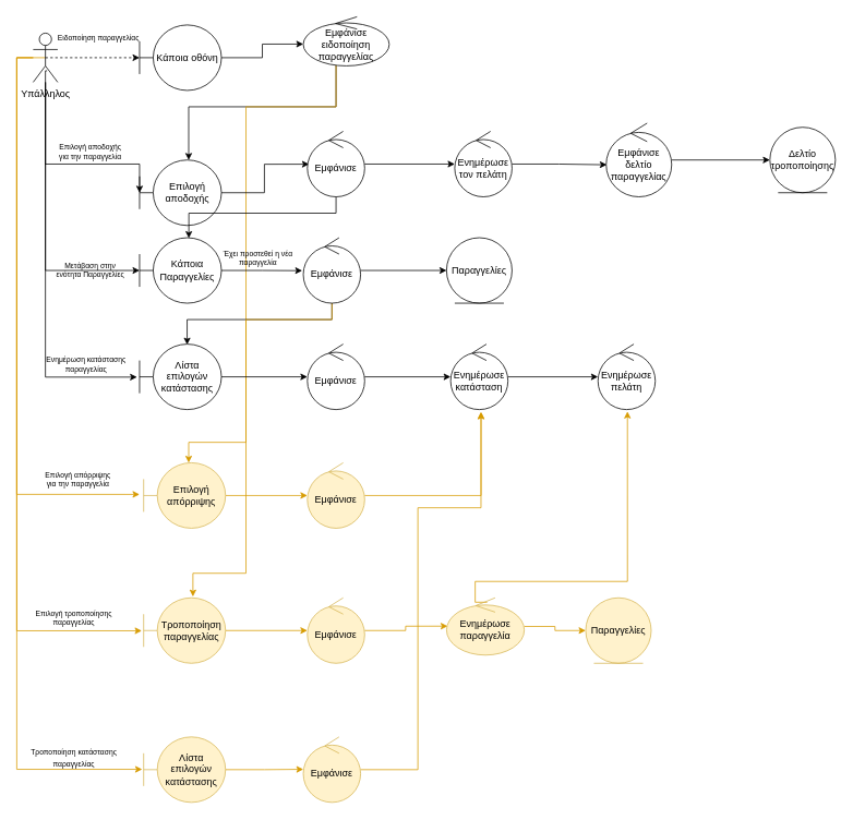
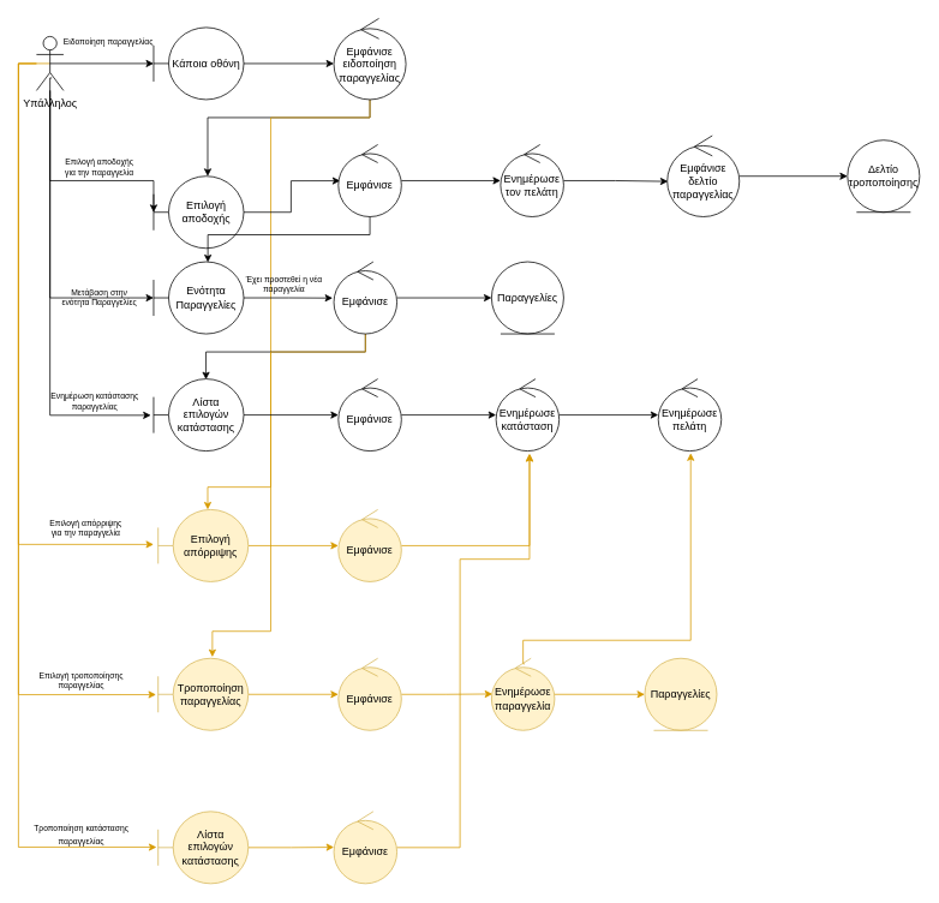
  <mxCell id="0" />
  <mxCell id="1" parent="0" />
- <mxCell id="2" style="edgeStyle=orthogonalEdgeStyle;rounded=0;orthogonalLoop=1;jettySize=auto;html=1;entryX=0;entryY=0.5;entryDx=0;entryDy=0;entryPerimeter=0;exitX=0.5;exitY=0.5;exitDx=0;exitDy=0;exitPerimeter=0;dashed=1;" parent="1" source="9" target="11" edge="1"><mxGeometry relative="1" as="geometry" /></mxCell>
+ <mxCell id="2" style="edgeStyle=orthogonalEdgeStyle;rounded=0;orthogonalLoop=1;jettySize=auto;html=1;entryX=0;entryY=0.5;entryDx=0;entryDy=0;entryPerimeter=0;exitX=0.5;exitY=0.5;exitDx=0;exitDy=0;exitPerimeter=0;" parent="1" source="9" target="11" edge="1"><mxGeometry relative="1" as="geometry" /></mxCell>
  <mxCell id="3" style="edgeStyle=orthogonalEdgeStyle;rounded=0;orthogonalLoop=1;jettySize=auto;html=1;entryX=0;entryY=0.5;entryDx=0;entryDy=0;entryPerimeter=0;exitX=0.567;exitY=0.767;exitDx=0;exitDy=0;exitPerimeter=0;" parent="1" source="9" target="16" edge="1"><mxGeometry relative="1" as="geometry"><Array as="points"><mxPoint x="55" y="86" /><mxPoint x="55" y="200" /></Array></mxGeometry></mxCell>
  <mxCell id="4" style="edgeStyle=orthogonalEdgeStyle;rounded=0;orthogonalLoop=1;jettySize=auto;html=1;entryX=0;entryY=0.5;entryDx=0;entryDy=0;entryPerimeter=0;" parent="1" source="9" target="26" edge="1"><mxGeometry relative="1" as="geometry"><Array as="points"><mxPoint x="55" y="330" /></Array></mxGeometry></mxCell>
  <mxCell id="5" style="edgeStyle=orthogonalEdgeStyle;rounded=0;orthogonalLoop=1;jettySize=auto;html=1;entryX=-0.031;entryY=0.504;entryDx=0;entryDy=0;entryPerimeter=0;" parent="1" source="9" target="33" edge="1"><mxGeometry relative="1" as="geometry"><Array as="points"><mxPoint x="55" y="460" /></Array></mxGeometry></mxCell>
  <mxCell id="6" style="edgeStyle=orthogonalEdgeStyle;rounded=0;orthogonalLoop=1;jettySize=auto;html=1;entryX=-0.05;entryY=0.483;entryDx=0;entryDy=0;entryPerimeter=0;fillColor=#ffe6cc;strokeColor=#d79b00;exitX=0.5;exitY=0.5;exitDx=0;exitDy=0;exitPerimeter=0;" edge="1" parent="1" source="9" target="40"><mxGeometry relative="1" as="geometry"><Array as="points"><mxPoint x="20" y="70" /><mxPoint x="20" y="604" /></Array></mxGeometry></mxCell>
  <mxCell id="7" style="edgeStyle=orthogonalEdgeStyle;rounded=0;orthogonalLoop=1;jettySize=auto;html=1;entryX=-0.023;entryY=0.504;entryDx=0;entryDy=0;entryPerimeter=0;fillColor=#ffe6cc;strokeColor=#d79b00;" edge="1" parent="1" source="9" target="44"><mxGeometry relative="1" as="geometry"><Array as="points"><mxPoint x="20" y="70" /><mxPoint x="20" y="770" /></Array></mxGeometry></mxCell>
  <mxCell id="8" style="edgeStyle=orthogonalEdgeStyle;rounded=0;orthogonalLoop=1;jettySize=auto;html=1;entryX=-0.018;entryY=0.495;entryDx=0;entryDy=0;entryPerimeter=0;fontSize=12;fillColor=#ffe6cc;strokeColor=#d79b00;" edge="1" parent="1" source="9" target="59"><mxGeometry relative="1" as="geometry"><Array as="points"><mxPoint x="20" y="70" /><mxPoint x="20" y="940" /></Array></mxGeometry></mxCell>
  <mxCell id="9" value="Υπάλληλος" style="shape=umlActor;verticalLabelPosition=bottom;verticalAlign=top;html=1;" parent="1" vertex="1"><mxGeometry x="40" y="40" width="30" height="60" as="geometry" /></mxCell>
  <mxCell id="10" style="edgeStyle=orthogonalEdgeStyle;rounded=0;orthogonalLoop=1;jettySize=auto;html=1;entryX=0;entryY=0.556;entryDx=0;entryDy=0;entryPerimeter=0;" parent="1" source="11" target="14" edge="1"><mxGeometry relative="1" as="geometry" /></mxCell>
  <mxCell id="11" value="Κάποια οθόνη" style="shape=umlBoundary;whiteSpace=wrap;html=1;" parent="1" vertex="1"><mxGeometry x="170" y="30" width="100" height="80" as="geometry" /></mxCell>
  <mxCell id="12" style="edgeStyle=orthogonalEdgeStyle;rounded=0;orthogonalLoop=1;jettySize=auto;html=1;entryX=0.6;entryY=0;entryDx=0;entryDy=0;entryPerimeter=0;" parent="1" source="14" target="16" edge="1"><mxGeometry relative="1" as="geometry"><Array as="points"><mxPoint x="410" y="130" /><mxPoint x="230" y="130" /></Array></mxGeometry></mxCell>
  <mxCell id="13" style="edgeStyle=orthogonalEdgeStyle;rounded=0;orthogonalLoop=1;jettySize=auto;html=1;fillColor=#ffe6cc;strokeColor=#d79b00;" edge="1" parent="1" source="14" target="40"><mxGeometry relative="1" as="geometry"><Array as="points"><mxPoint x="410" y="130" /><mxPoint x="300" y="130" /><mxPoint x="300" y="540" /><mxPoint x="230" y="540" /></Array></mxGeometry></mxCell>
- <mxCell id="14" value="Εμφάνισε ειδοποίηση παραγγελίας" style="ellipse;shape=umlControl;whiteSpace=wrap;html=1;" parent="1" vertex="1"><mxGeometry x="370" y="20" width="105" height="60" as="geometry" /></mxCell>
+ <mxCell id="14" value="Εμφάνισε ειδοποίηση παραγγελίας" style="ellipse;shape=umlControl;whiteSpace=wrap;html=1;" parent="1" vertex="1"><mxGeometry x="370" y="20" width="80" height="90" as="geometry" /></mxCell>
  <mxCell id="15" style="edgeStyle=orthogonalEdgeStyle;rounded=0;orthogonalLoop=1;jettySize=auto;html=1;entryX=0.029;entryY=0.502;entryDx=0;entryDy=0;entryPerimeter=0;" parent="1" source="16" target="19" edge="1"><mxGeometry relative="1" as="geometry" /></mxCell>
  <mxCell id="16" value="Επιλογή αποδοχής" style="shape=umlBoundary;whiteSpace=wrap;html=1;" parent="1" vertex="1"><mxGeometry x="170" y="195" width="100" height="80" as="geometry" /></mxCell>
  <mxCell id="17" style="edgeStyle=orthogonalEdgeStyle;rounded=0;orthogonalLoop=1;jettySize=auto;html=1;" parent="1" source="19" target="21" edge="1"><mxGeometry relative="1" as="geometry" /></mxCell>
  <mxCell id="18" style="edgeStyle=orthogonalEdgeStyle;rounded=0;orthogonalLoop=1;jettySize=auto;html=1;entryX=0.602;entryY=0.007;entryDx=0;entryDy=0;entryPerimeter=0;" parent="1" source="19" target="26" edge="1"><mxGeometry relative="1" as="geometry"><Array as="points"><mxPoint x="410" y="260" /><mxPoint x="230" y="260" /></Array></mxGeometry></mxCell>
  <mxCell id="19" value="Εμφάνισε" style="ellipse;shape=umlControl;whiteSpace=wrap;html=1;" parent="1" vertex="1"><mxGeometry x="375" y="160" width="70" height="80" as="geometry" /></mxCell>
  <mxCell id="20" style="edgeStyle=orthogonalEdgeStyle;rounded=0;orthogonalLoop=1;jettySize=auto;html=1;entryX=0.01;entryY=0.565;entryDx=0;entryDy=0;entryPerimeter=0;" parent="1" source="21" target="23" edge="1"><mxGeometry relative="1" as="geometry" /></mxCell>
  <mxCell id="21" value="Ενημέρωσε τον πελάτη" style="ellipse;shape=umlControl;whiteSpace=wrap;html=1;" parent="1" vertex="1"><mxGeometry x="555" y="160" width="70" height="80" as="geometry" /></mxCell>
  <mxCell id="22" style="edgeStyle=orthogonalEdgeStyle;rounded=0;orthogonalLoop=1;jettySize=auto;html=1;entryX=0;entryY=0.5;entryDx=0;entryDy=0;" parent="1" source="23" target="24" edge="1"><mxGeometry relative="1" as="geometry" /></mxCell>
  <mxCell id="23" value="Εμφάνισε δελτίο παραγγελίας" style="ellipse;shape=umlControl;whiteSpace=wrap;html=1;" parent="1" vertex="1"><mxGeometry x="740" y="150" width="80" height="90" as="geometry" /></mxCell>
  <mxCell id="24" value="Δελτίο τροποποίησης" style="ellipse;shape=umlEntity;whiteSpace=wrap;html=1;" parent="1" vertex="1"><mxGeometry x="940" y="155" width="80" height="80" as="geometry" /></mxCell>
  <mxCell id="25" style="edgeStyle=orthogonalEdgeStyle;rounded=0;orthogonalLoop=1;jettySize=auto;html=1;entryX=-0.019;entryY=0.503;entryDx=0;entryDy=0;entryPerimeter=0;" parent="1" source="26" target="30" edge="1"><mxGeometry relative="1" as="geometry" /></mxCell>
- <mxCell id="26" value="Κάποια Παραγγελίες" style="shape=umlBoundary;whiteSpace=wrap;html=1;" parent="1" vertex="1"><mxGeometry x="170" y="290" width="100" height="80" as="geometry" /></mxCell>
+ <mxCell id="26" value="Ενότητα Παραγγελίες" style="shape=umlBoundary;whiteSpace=wrap;html=1;" parent="1" vertex="1"><mxGeometry x="170" y="290" width="100" height="80" as="geometry" /></mxCell>
  <mxCell id="27" style="edgeStyle=orthogonalEdgeStyle;rounded=0;orthogonalLoop=1;jettySize=auto;html=1;entryX=0;entryY=0.5;entryDx=0;entryDy=0;" parent="1" source="30" target="31" edge="1"><mxGeometry relative="1" as="geometry" /></mxCell>
  <mxCell id="28" style="edgeStyle=orthogonalEdgeStyle;rounded=0;orthogonalLoop=1;jettySize=auto;html=1;entryX=0.581;entryY=0.008;entryDx=0;entryDy=0;entryPerimeter=0;" parent="1" source="30" target="33" edge="1"><mxGeometry relative="1" as="geometry"><Array as="points"><mxPoint x="405" y="390" /><mxPoint x="228" y="390" /></Array></mxGeometry></mxCell>
  <mxCell id="29" style="edgeStyle=orthogonalEdgeStyle;rounded=0;orthogonalLoop=1;jettySize=auto;html=1;entryX=0.602;entryY=-0.018;entryDx=0;entryDy=0;entryPerimeter=0;fillColor=#ffe6cc;strokeColor=#d79b00;" edge="1" parent="1" source="30" target="44"><mxGeometry relative="1" as="geometry"><Array as="points"><mxPoint x="405" y="390" /><mxPoint x="300" y="390" /><mxPoint x="300" y="700" /><mxPoint x="235" y="700" /></Array></mxGeometry></mxCell>
  <mxCell id="30" value="Εμφάνισε" style="ellipse;shape=umlControl;whiteSpace=wrap;html=1;" parent="1" vertex="1"><mxGeometry x="370" y="290" width="70" height="80" as="geometry" /></mxCell>
  <mxCell id="31" value="Παραγγελίες" style="ellipse;shape=umlEntity;whiteSpace=wrap;html=1;" parent="1" vertex="1"><mxGeometry x="545" y="290" width="80" height="80" as="geometry" /></mxCell>
  <mxCell id="32" style="edgeStyle=orthogonalEdgeStyle;rounded=0;orthogonalLoop=1;jettySize=auto;html=1;" parent="1" source="33" target="35" edge="1"><mxGeometry relative="1" as="geometry" /></mxCell>
  <mxCell id="33" value="Λίστα επιλογών κατάστασης" style="shape=umlBoundary;whiteSpace=wrap;html=1;" parent="1" vertex="1"><mxGeometry x="170" y="420" width="100" height="80" as="geometry" /></mxCell>
  <mxCell id="34" style="edgeStyle=orthogonalEdgeStyle;rounded=0;orthogonalLoop=1;jettySize=auto;html=1;" parent="1" source="35" target="37" edge="1"><mxGeometry relative="1" as="geometry" /></mxCell>
  <mxCell id="35" value="Εμφάνισε" style="ellipse;shape=umlControl;whiteSpace=wrap;html=1;" parent="1" vertex="1"><mxGeometry x="375" y="420" width="70" height="80" as="geometry" /></mxCell>
  <mxCell id="36" style="edgeStyle=orthogonalEdgeStyle;rounded=0;orthogonalLoop=1;jettySize=auto;html=1;" parent="1" source="37" target="38" edge="1"><mxGeometry relative="1" as="geometry" /></mxCell>
  <mxCell id="37" value="Ενημέρωσε κατάσταση" style="ellipse;shape=umlControl;whiteSpace=wrap;html=1;" parent="1" vertex="1"><mxGeometry x="550" y="420" width="70" height="80" as="geometry" /></mxCell>
  <mxCell id="38" value="Ενημέρωσε πελάτη" style="ellipse;shape=umlControl;whiteSpace=wrap;html=1;" parent="1" vertex="1"><mxGeometry x="730" y="420" width="70" height="80" as="geometry" /></mxCell>
  <mxCell id="39" style="edgeStyle=orthogonalEdgeStyle;rounded=0;orthogonalLoop=1;jettySize=auto;html=1;fillColor=#ffe6cc;strokeColor=#d79b00;" edge="1" parent="1" source="40" target="42"><mxGeometry relative="1" as="geometry" /></mxCell>
  <mxCell id="40" value="Επιλογή απόρριψης" style="shape=umlBoundary;whiteSpace=wrap;html=1;fillColor=#fff2cc;strokeColor=#d6b656;" vertex="1" parent="1"><mxGeometry x="175" y="565" width="100" height="80" as="geometry" /></mxCell>
  <mxCell id="41" style="edgeStyle=orthogonalEdgeStyle;rounded=0;orthogonalLoop=1;jettySize=auto;html=1;entryX=0.531;entryY=1.043;entryDx=0;entryDy=0;entryPerimeter=0;fillColor=#ffe6cc;strokeColor=#d79b00;" edge="1" parent="1" source="42" target="37"><mxGeometry relative="1" as="geometry" /></mxCell>
  <mxCell id="42" value="Εμφάνισε" style="ellipse;shape=umlControl;whiteSpace=wrap;html=1;fillColor=#fff2cc;strokeColor=#d6b656;" vertex="1" parent="1"><mxGeometry x="375" y="565" width="70" height="80" as="geometry" /></mxCell>
  <mxCell id="43" style="edgeStyle=orthogonalEdgeStyle;rounded=0;orthogonalLoop=1;jettySize=auto;html=1;fillColor=#ffe6cc;strokeColor=#d79b00;" edge="1" parent="1" source="44" target="46"><mxGeometry relative="1" as="geometry" /></mxCell>
  <mxCell id="44" value="Τροποποίηση παραγγελίας" style="shape=umlBoundary;whiteSpace=wrap;html=1;fillColor=#fff2cc;strokeColor=#d6b656;" vertex="1" parent="1"><mxGeometry x="175" y="730" width="100" height="80" as="geometry" /></mxCell>
  <mxCell id="45" style="edgeStyle=orthogonalEdgeStyle;rounded=0;orthogonalLoop=1;jettySize=auto;html=1;entryX=0.014;entryY=0.495;entryDx=0;entryDy=0;entryPerimeter=0;fillColor=#ffe6cc;strokeColor=#d79b00;" edge="1" parent="1" source="46" target="49"><mxGeometry relative="1" as="geometry" /></mxCell>
  <mxCell id="46" value="Εμφάνισε" style="ellipse;shape=umlControl;whiteSpace=wrap;html=1;fillColor=#fff2cc;strokeColor=#d6b656;" vertex="1" parent="1"><mxGeometry x="375" y="730" width="70" height="80" as="geometry" /></mxCell>
  <mxCell id="47" style="edgeStyle=orthogonalEdgeStyle;rounded=0;orthogonalLoop=1;jettySize=auto;html=1;entryX=0;entryY=0.5;entryDx=0;entryDy=0;fillColor=#ffe6cc;strokeColor=#d79b00;" edge="1" parent="1" source="49" target="50"><mxGeometry relative="1" as="geometry" /></mxCell>
  <mxCell id="48" style="edgeStyle=orthogonalEdgeStyle;rounded=0;orthogonalLoop=1;jettySize=auto;html=1;entryX=0.514;entryY=1.029;entryDx=0;entryDy=0;entryPerimeter=0;fillColor=#ffe6cc;strokeColor=#d79b00;exitX=0.523;exitY=0.077;exitDx=0;exitDy=0;exitPerimeter=0;" edge="1" parent="1" source="49" target="38"><mxGeometry relative="1" as="geometry"><Array as="points"><mxPoint x="580" y="736" /><mxPoint x="580" y="710" /><mxPoint x="766" y="710" /></Array></mxGeometry></mxCell>
- <mxCell id="49" value="Ενημέρωσε παραγγελία" style="ellipse;shape=umlControl;whiteSpace=wrap;html=1;fillColor=#fff2cc;strokeColor=#d6b656;" vertex="1" parent="1"><mxGeometry x="545" y="730" width="95" height="70" as="geometry" /></mxCell>
+ <mxCell id="49" value="Ενημέρωσε παραγγελία" style="ellipse;shape=umlControl;whiteSpace=wrap;html=1;fillColor=#fff2cc;strokeColor=#d6b656;" vertex="1" parent="1"><mxGeometry x="545" y="730" width="70" height="80" as="geometry" /></mxCell>
  <mxCell id="50" value="Παραγγελίες" style="ellipse;shape=umlEntity;whiteSpace=wrap;html=1;fillColor=#fff2cc;strokeColor=#d6b656;" vertex="1" parent="1"><mxGeometry x="715" y="730" width="80" height="80" as="geometry" /></mxCell>
  <mxCell id="51" value="&lt;font style=&quot;font-size: 9px&quot;&gt;Ειδοποίηση παραγγελίας&lt;/font&gt;" style="text;html=1;strokeColor=none;fillColor=none;align=center;verticalAlign=middle;whiteSpace=wrap;rounded=0;" vertex="1" parent="1"><mxGeometry x="65" y="30" width="110" height="30" as="geometry" /></mxCell>
  <mxCell id="52" value="Επιλογή αποδοχής για την παραγγελία" style="text;html=1;strokeColor=none;fillColor=none;align=center;verticalAlign=middle;whiteSpace=wrap;rounded=0;fontSize=9;" vertex="1" parent="1"><mxGeometry x="65" y="170" width="90" height="30" as="geometry" /></mxCell>
  <mxCell id="53" value="Μετάβαση στην ενότητα Παραγγελίες" style="text;html=1;strokeColor=none;fillColor=none;align=center;verticalAlign=middle;whiteSpace=wrap;rounded=0;fontSize=9;" vertex="1" parent="1"><mxGeometry x="65" y="315" width="90" height="30" as="geometry" /></mxCell>
  <mxCell id="54" value="Ενημέρωση κατάστασης παραγγελίας" style="text;html=1;strokeColor=none;fillColor=none;align=center;verticalAlign=middle;whiteSpace=wrap;rounded=0;fontSize=9;" vertex="1" parent="1"><mxGeometry x="55" y="430" width="100" height="30" as="geometry" /></mxCell>
  <mxCell id="55" value="Έχει προστεθεί η νέα παραγγελία" style="text;html=1;strokeColor=none;fillColor=none;align=center;verticalAlign=middle;whiteSpace=wrap;rounded=0;fontSize=9;" vertex="1" parent="1"><mxGeometry x="270" y="300" width="90" height="30" as="geometry" /></mxCell>
  <mxCell id="56" value="Επιλογή απόρριψης για την παραγγελία" style="text;html=1;strokeColor=none;fillColor=none;align=center;verticalAlign=middle;whiteSpace=wrap;rounded=0;fontSize=9;" vertex="1" parent="1"><mxGeometry x="50" y="570" width="90" height="30" as="geometry" /></mxCell>
  <mxCell id="57" value="Επιλογή τροποποίησης παραγγελίας" style="text;html=1;strokeColor=none;fillColor=none;align=center;verticalAlign=middle;whiteSpace=wrap;rounded=0;fontSize=9;" vertex="1" parent="1"><mxGeometry x="40" y="740" width="100" height="30" as="geometry" /></mxCell>
  <mxCell id="58" style="edgeStyle=orthogonalEdgeStyle;rounded=0;orthogonalLoop=1;jettySize=auto;html=1;entryX=0.001;entryY=0.495;entryDx=0;entryDy=0;entryPerimeter=0;fontSize=12;fillColor=#ffe6cc;strokeColor=#d79b00;" edge="1" parent="1" source="59" target="61"><mxGeometry relative="1" as="geometry" /></mxCell>
  <mxCell id="59" value="&lt;font style=&quot;font-size: 12px&quot;&gt;Λίστα επιλογών κατάστασης&lt;/font&gt;" style="shape=umlBoundary;whiteSpace=wrap;html=1;fontSize=9;fillColor=#fff2cc;strokeColor=#d6b656;" vertex="1" parent="1"><mxGeometry x="175" y="900" width="100" height="80" as="geometry" /></mxCell>
  <mxCell id="60" style="edgeStyle=orthogonalEdgeStyle;rounded=0;orthogonalLoop=1;jettySize=auto;html=1;entryX=0.53;entryY=1.034;entryDx=0;entryDy=0;entryPerimeter=0;fontSize=12;fillColor=#ffe6cc;strokeColor=#d79b00;" edge="1" parent="1" source="61" target="37"><mxGeometry relative="1" as="geometry"><Array as="points"><mxPoint x="510" y="940" /><mxPoint x="510" y="620" /><mxPoint x="587" y="620" /></Array></mxGeometry></mxCell>
  <mxCell id="61" value="Εμφάνισε" style="ellipse;shape=umlControl;whiteSpace=wrap;html=1;fillColor=#fff2cc;strokeColor=#d6b656;" vertex="1" parent="1"><mxGeometry x="370" y="900" width="70" height="80" as="geometry" /></mxCell>
  <mxCell id="62" value="&lt;font style=&quot;font-size: 9px&quot;&gt;Τροποποίηση κατάστασης παραγγελίας&lt;/font&gt;" style="text;html=1;strokeColor=none;fillColor=none;align=center;verticalAlign=middle;whiteSpace=wrap;rounded=0;fontSize=12;" vertex="1" parent="1"><mxGeometry x="35" y="910" width="110" height="30" as="geometry" /></mxCell>
